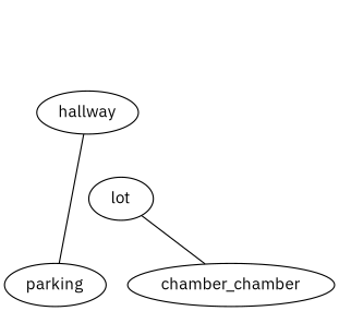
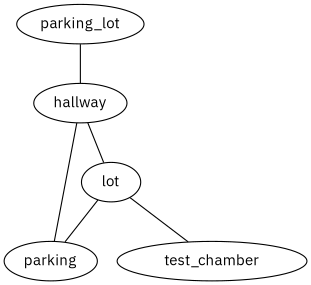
  graph {
    fontname="IBM Plex Sans"
    node [fontname="IBM Plex Sans"]
    edge [fontname="IBM Plex Sans"]
+   parking_lot
    hallway
    n3 [label=lot]
    n4 [label=parking]
-   test_chamber [label=chamber_chamber]
+   test_chamber
+   parking_lot -- hallway
+   hallway -- n3
    hallway -- n4
+   n3 -- n4
    n3 -- test_chamber
  }
